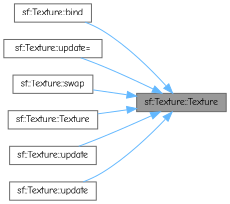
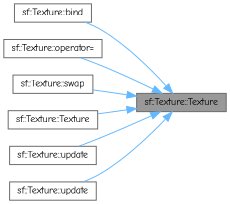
  digraph {
    rankdir=RL
    fontname="Comic Neue"
    node [color=grey40 fillcolor=white fontname="Comic Neue" fontsize=10 shape=box style=filled]
    edge [color=steelblue1 dir=back fontname="Comic Neue" fontsize=10 labelfontname=Helvetica labelfontsize=10 style=solid]
    n1 [color=gray40 fillcolor=grey60 fontcolor=black height=0.2 label="sf::Texture::Texture" width=0.4]
    n2 [height=0.2 label="sf::Texture::bind" width=0.4]
-   n3 [height=0.2 label="sf::Texture::update=" width=0.4]
+   n3 [height=0.2 label="sf::Texture::operator=" width=0.4]
    n4 [height=0.2 label="sf::Texture::swap" width=0.4]
    n5 [height=0.2 label="sf::Texture::Texture" width=0.4]
    n6 [height=0.2 label="sf::Texture::update" width=0.4]
    n7 [height=0.2 label="sf::Texture::update" width=0.4]
    n1 -> n2
    n1 -> n3
    n1 -> n4
    n1 -> n5
    n1 -> n6
    n1 -> n7
  }
